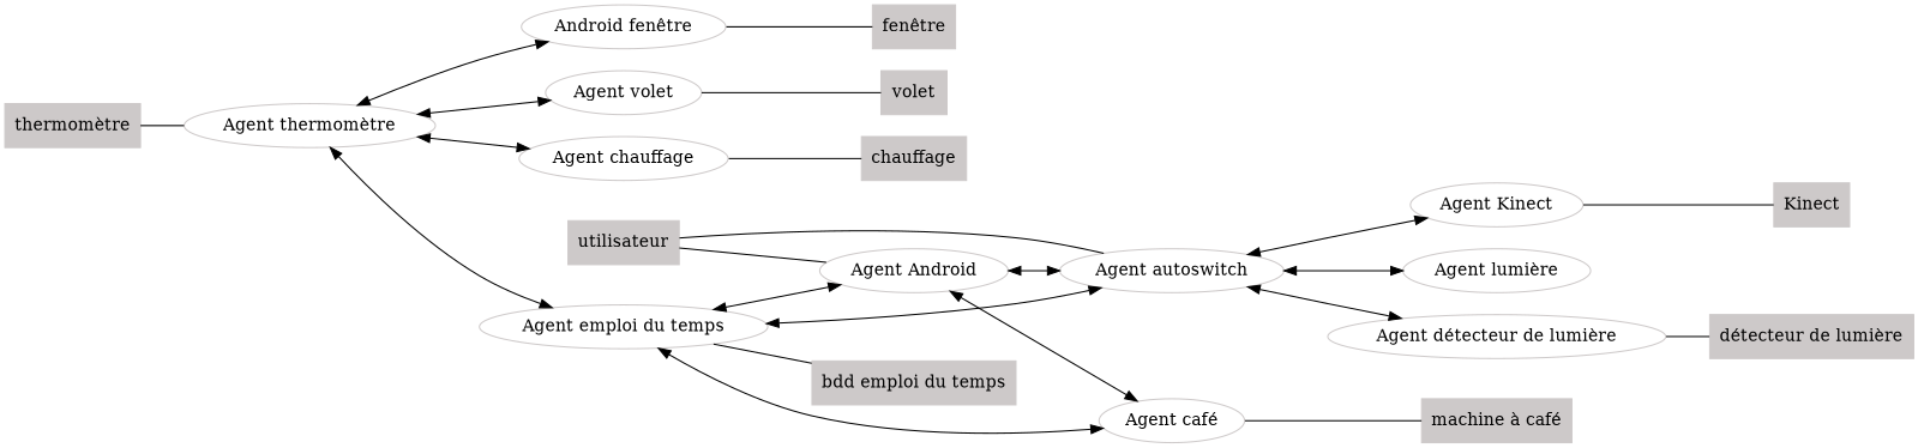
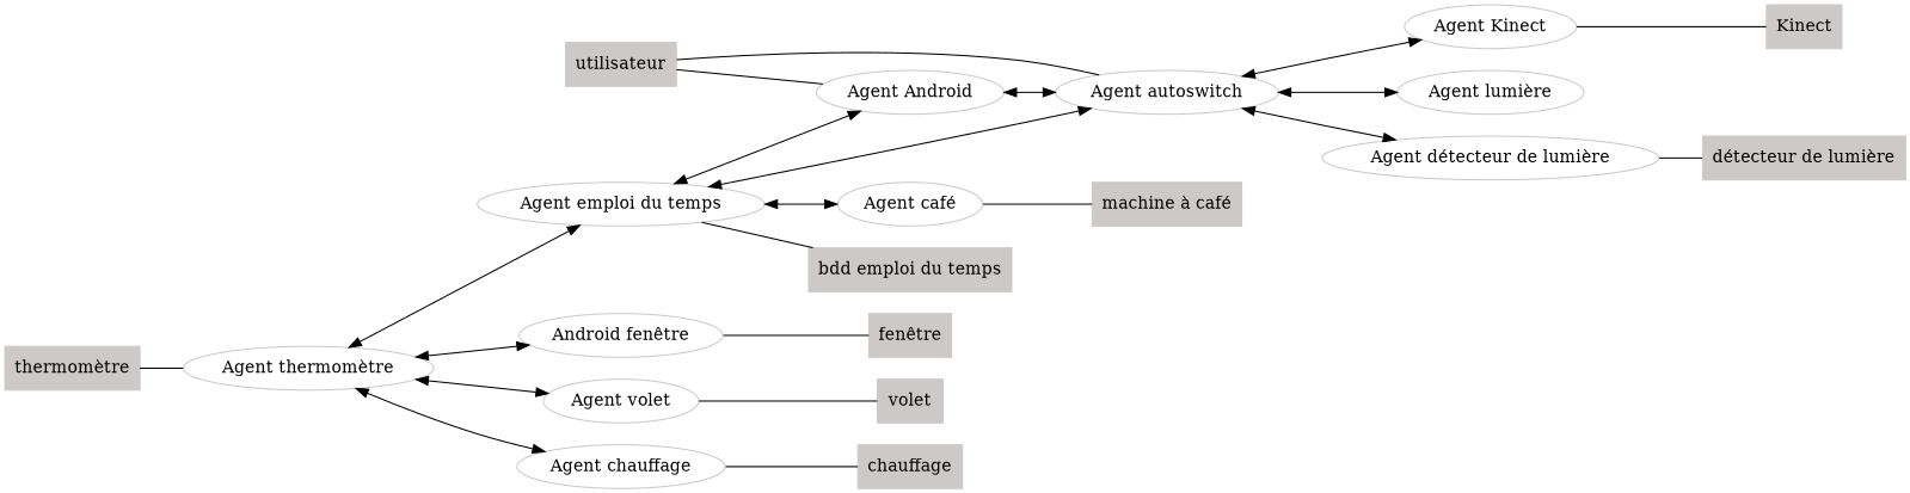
  digraph {
    rankdir=LR
    node [color=snow3 shape=oval]
    edge [arrowhead=normal arrowtail=normal dir=both]
    n1 [label=utilisateur shape=box style=filled]
    n2 [label="Agent Android"]
    n3 [label="Agent autoswitch"]
    n4 [label="Agent café"]
    n5 [label="machine à café" shape=box style=filled]
    n6 [label="bdd emploi du temps" shape=box style=filled]
    n7 [label=Kinect shape=box style=filled]
    n8 [label="détecteur de lumière" shape=box style=filled]
    n9 [label="fenêtre" shape=box style=filled]
    n10 [label=volet shape=box style=filled]
    n11 [label=chauffage shape=box style=filled]
    n12 [label="thermomètre" shape=box style=filled]
    n13 [label="Agent thermomètre"]
    n14 [label="Agent emploi du temps"]
    n15 [label="Android fenêtre"]
    n16 [label="Agent volet"]
    n17 [label="Agent chauffage"]
    n18 [label="Agent Kinect"]
    n19 [label="Agent lumière"]
    n20 [label="Agent détecteur de lumière"]
    n1 -> n2 [arrowhead=none arrowtail=none dir=""]
    n2 -> n3
-   n2 -> n4
    n3 -> n1 [arrowhead=none arrowtail=none dir=""]
    n3 -> n18
    n3 -> n19
    n3 -> n20
    n4 -> n5 [arrowhead=none arrowtail=none dir=""]
    n12 -> n13 [arrowhead=none arrowtail=none dir=""]
    n13 -> n14
    n13 -> n15
    n13 -> n16
    n13 -> n17
    n14 -> n2
    n14 -> n3
    n14 -> n4
    n14 -> n6 [arrowhead=none arrowtail=none dir=""]
    n15 -> n9 [arrowhead=none arrowtail=none dir=""]
    n16 -> n10 [arrowhead=none arrowtail=none dir=""]
    n17 -> n11 [arrowhead=none arrowtail=none dir=""]
    n18 -> n7 [arrowhead=none arrowtail=none dir=""]
    n20 -> n8 [arrowhead=none arrowtail=none dir=""]
  }
